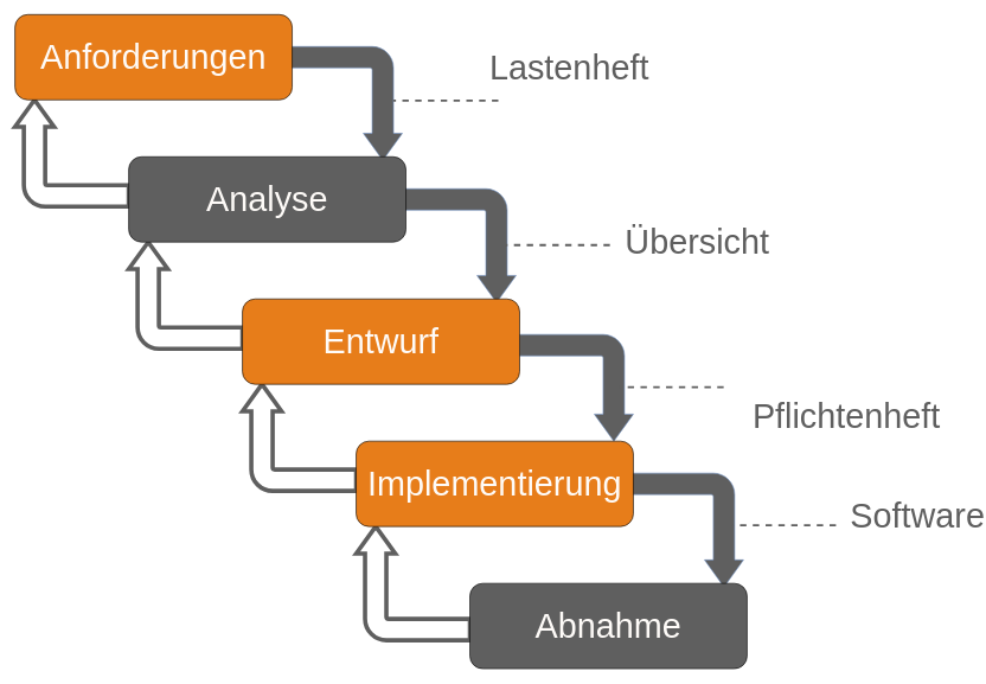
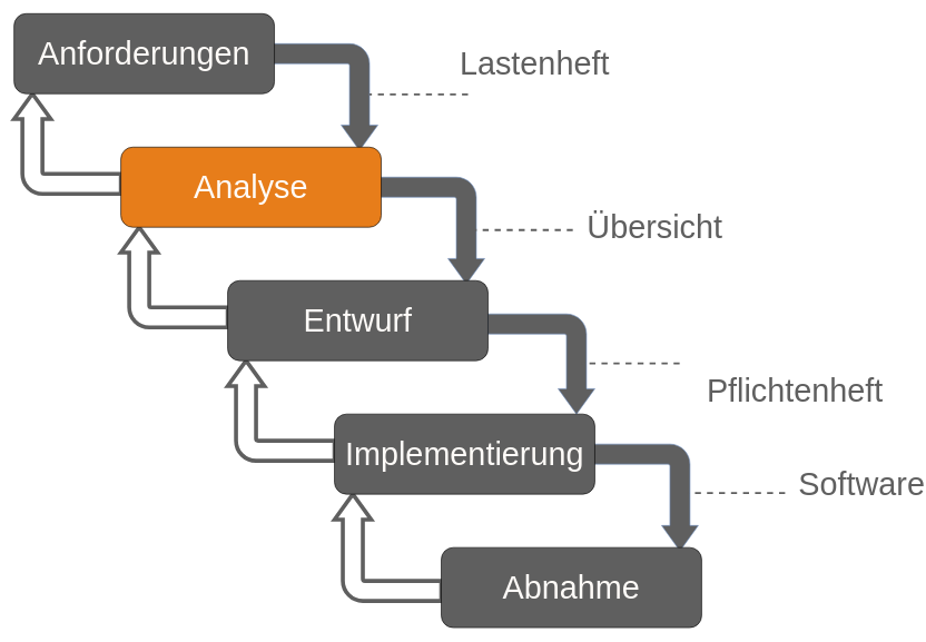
  <mxCell id="0" />
  <mxCell id="1" parent="0" />
  <mxCell id="2" value="" style="html=1;shadow=0;dashed=0;align=center;verticalAlign=middle;shape=mxgraph.arrows2.bendArrow;dy=15;dx=38;notch=0;arrowHead=55;rounded=1;rotation=90;fillColor=#5F5F5F;strokeColor=#6c8ebf;" vertex="1" parent="1"><mxGeometry x="405" y="65" width="160" height="160" as="geometry" /></mxCell>
  <mxCell id="3" value="" style="html=1;shadow=0;dashed=0;align=center;verticalAlign=middle;shape=mxgraph.arrows2.bendArrow;dy=15;dx=38;notch=0;arrowHead=55;rounded=1;rotation=90;fillColor=#5F5F5F;strokeColor=#6c8ebf;" vertex="1" parent="1"><mxGeometry x="565" y="265" width="160" height="160" as="geometry" /></mxCell>
  <mxCell id="4" value="" style="html=1;shadow=0;dashed=0;align=center;verticalAlign=middle;shape=mxgraph.arrows2.bendArrow;dy=15;dx=38;notch=0;arrowHead=55;rounded=1;rotation=90;fillColor=#5F5F5F;strokeColor=#6c8ebf;" vertex="1" parent="1"><mxGeometry x="735" y="465" width="150" height="160" as="geometry" /></mxCell>
  <mxCell id="5" value="" style="html=1;shadow=0;dashed=0;align=center;verticalAlign=middle;shape=mxgraph.arrows2.bendArrow;dy=15;dx=38;notch=0;arrowHead=55;rounded=1;rotation=90;fillColor=#5F5F5F;strokeColor=#6c8ebf;" vertex="1" parent="1"><mxGeometry x="885" y="665" width="160" height="160" as="geometry" /></mxCell>
  <mxCell id="6" value="" style="html=1;shadow=0;dashed=0;align=center;verticalAlign=middle;shape=mxgraph.arrows2.bendArrow;dy=15;dx=38;notch=0;arrowHead=55;rounded=1;rotation=-90;fillColor=none;strokeColor=#5F5F5F;strokeWidth=6;" vertex="1" parent="1"><mxGeometry x="500" y="740" width="160" height="160" as="geometry" /></mxCell>
  <mxCell id="7" value="" style="html=1;shadow=0;dashed=0;align=center;verticalAlign=middle;shape=mxgraph.arrows2.bendArrow;dy=15;dx=38;notch=0;arrowHead=55;rounded=1;rotation=-90;fillColor=none;strokeColor=#5F5F5F;strokeWidth=6;" vertex="1" parent="1"><mxGeometry x="345" y="535" width="150" height="160" as="geometry" /></mxCell>
  <mxCell id="8" value="" style="html=1;shadow=0;dashed=0;align=center;verticalAlign=middle;shape=mxgraph.arrows2.bendArrow;dy=15;dx=38;notch=0;arrowHead=55;rounded=1;rotation=-90;fillColor=none;strokeColor=#5F5F5F;strokeWidth=6;" vertex="1" parent="1"><mxGeometry x="185" y="335" width="150" height="160" as="geometry" /></mxCell>
  <mxCell id="9" value="" style="html=1;shadow=0;dashed=0;align=center;verticalAlign=middle;shape=mxgraph.arrows2.bendArrow;dy=15;dx=38;notch=0;arrowHead=55;rounded=1;rotation=-90;fillColor=none;strokeColor=#5F5F5F;strokeWidth=6;" vertex="1" parent="1"><mxGeometry x="25" y="135" width="150" height="160" as="geometry" /></mxCell>
  <mxCell id="10" value="&lt;font style=&quot;font-size: 48px; color: rgb(254, 251, 248);&quot;&gt;Abnahme&lt;/font&gt;" style="rounded=1;whiteSpace=wrap;html=1;fillColor=#5f5f5f;" vertex="1" parent="1"><mxGeometry x="660" y="820" width="390" height="120" as="geometry" /></mxCell>
- <mxCell id="11" value="&lt;font style=&quot;font-size: 48px; color: rgb(254, 251, 248);&quot;&gt;Implementierung&lt;/font&gt;" style="rounded=1;whiteSpace=wrap;html=1;fillColor=#E77D1A;" vertex="1" parent="1"><mxGeometry x="500" y="620" width="390" height="120" as="geometry" /></mxCell>
- <mxCell id="12" value="&lt;font style=&quot;font-size: 48px; color: rgb(254, 251, 248);&quot;&gt;Entwurf&lt;/font&gt;" style="rounded=1;whiteSpace=wrap;html=1;fillColor=#E77D1A;" vertex="1" parent="1"><mxGeometry x="340" y="420" width="390" height="120" as="geometry" /></mxCell>
- <mxCell id="13" value="&lt;font style=&quot;font-size: 48px;&quot;&gt;&lt;span style=&quot;color: rgb(254, 251, 248);&quot;&gt;Analyse&lt;/span&gt;&lt;/font&gt;" style="rounded=1;whiteSpace=wrap;html=1;fillColor=#5f5f5f;" vertex="1" parent="1"><mxGeometry x="180" y="220" width="390" height="120" as="geometry" /></mxCell>
- <mxCell id="14" value="&lt;font style=&quot;font-size: 48px;&quot;&gt;&lt;span style=&quot;color: rgb(254, 251, 248);&quot;&gt;Anforderungen&lt;/span&gt;&lt;/font&gt;" style="rounded=1;whiteSpace=wrap;html=1;fillColor=#E77D1A;" vertex="1" parent="1"><mxGeometry x="20" y="20" width="390" height="120" as="geometry" /></mxCell>
+ <mxCell id="11" value="&lt;font style=&quot;font-size: 48px; color: rgb(254, 251, 248);&quot;&gt;Implementierung&lt;/font&gt;" style="rounded=1;whiteSpace=wrap;html=1;fillColor=#5f5f5f;" vertex="1" parent="1"><mxGeometry x="500" y="620" width="390" height="120" as="geometry" /></mxCell>
+ <mxCell id="12" value="&lt;font style=&quot;font-size: 48px; color: rgb(254, 251, 248);&quot;&gt;Entwurf&lt;/font&gt;" style="rounded=1;whiteSpace=wrap;html=1;fillColor=#5f5f5f;" vertex="1" parent="1"><mxGeometry x="340" y="420" width="390" height="120" as="geometry" /></mxCell>
+ <mxCell id="13" value="&lt;font style=&quot;font-size: 48px;&quot;&gt;&lt;span style=&quot;color: rgb(254, 251, 248);&quot;&gt;Analyse&lt;/span&gt;&lt;/font&gt;" style="rounded=1;whiteSpace=wrap;html=1;fillColor=#E77D1A;" vertex="1" parent="1"><mxGeometry x="180" y="220" width="390" height="120" as="geometry" /></mxCell>
+ <mxCell id="14" value="&lt;font style=&quot;font-size: 48px;&quot;&gt;&lt;span style=&quot;color: rgb(254, 251, 248);&quot;&gt;Anforderungen&lt;/span&gt;&lt;/font&gt;" style="rounded=1;whiteSpace=wrap;html=1;fillColor=#5f5f5f;" vertex="1" parent="1"><mxGeometry x="20" y="20" width="390" height="120" as="geometry" /></mxCell>
  <mxCell id="15" value="" style="endArrow=none;dashed=1;html=1;rounded=0;entryX=0;entryY=0;entryDx=76;entryDy=12.5;entryPerimeter=0;strokeWidth=3;strokeColor=#5F5F5F;" edge="1" parent="1" target="2"><mxGeometry width="50" height="50" relative="1" as="geometry"><mxPoint x="700" y="141" as="sourcePoint" /><mxPoint x="650" y="560" as="targetPoint" /></mxGeometry></mxCell>
  <mxCell id="16" value="" style="endArrow=none;dashed=1;html=1;rounded=0;entryX=0;entryY=0;entryDx=76;entryDy=12.5;entryPerimeter=0;strokeWidth=3;strokeColor=#5F5F5F;" edge="1" parent="1"><mxGeometry width="50" height="50" relative="1" as="geometry"><mxPoint x="857" y="344.17" as="sourcePoint" /><mxPoint x="710" y="344.17" as="targetPoint" /></mxGeometry></mxCell>
  <mxCell id="17" value="" style="endArrow=none;dashed=1;html=1;rounded=0;entryX=0;entryY=0;entryDx=76;entryDy=12.5;entryPerimeter=0;strokeWidth=3;strokeColor=#5F5F5F;" edge="1" parent="1"><mxGeometry width="50" height="50" relative="1" as="geometry"><mxPoint x="1017" y="544.17" as="sourcePoint" /><mxPoint x="870" y="544.17" as="targetPoint" /></mxGeometry></mxCell>
  <mxCell id="18" value="" style="endArrow=none;dashed=1;html=1;rounded=0;entryX=0;entryY=0;entryDx=76;entryDy=12.5;entryPerimeter=0;strokeWidth=3;strokeColor=#5F5F5F;" edge="1" parent="1"><mxGeometry width="50" height="50" relative="1" as="geometry"><mxPoint x="1175" y="738.33" as="sourcePoint" /><mxPoint x="1028" y="738.33" as="targetPoint" /></mxGeometry></mxCell>
  <mxCell id="19" value="&lt;font style=&quot;font-size: 48px; color: rgb(95, 95, 95);&quot;&gt;Lastenheft&lt;/font&gt;" style="text;html=1;align=center;verticalAlign=middle;whiteSpace=wrap;rounded=0;strokeWidth=48;" vertex="1" parent="1"><mxGeometry x="770" y="80" width="60" height="30" as="geometry" /></mxCell>
  <mxCell id="20" value="&lt;font style=&quot;font-size: 48px; color: rgb(95, 95, 95);&quot;&gt;Übersicht&lt;/font&gt;" style="text;html=1;align=center;verticalAlign=middle;whiteSpace=wrap;rounded=0;strokeWidth=48;" vertex="1" parent="1"><mxGeometry x="950" y="325" width="60" height="30" as="geometry" /></mxCell>
  <mxCell id="21" value="&lt;font style=&quot;font-size: 48px; color: rgb(95, 95, 95);&quot;&gt;Pflichtenheft&lt;/font&gt;" style="text;html=1;align=center;verticalAlign=middle;whiteSpace=wrap;rounded=0;strokeWidth=48;" vertex="1" parent="1"><mxGeometry x="1160" y="570" width="60" height="30" as="geometry" /></mxCell>
  <mxCell id="22" value="&lt;font style=&quot;font-size: 48px; color: rgb(95, 95, 95);&quot;&gt;Software&lt;/font&gt;" style="text;html=1;align=center;verticalAlign=middle;whiteSpace=wrap;rounded=0;strokeWidth=48;" vertex="1" parent="1"><mxGeometry x="1260" y="710" width="60" height="30" as="geometry" /></mxCell>
